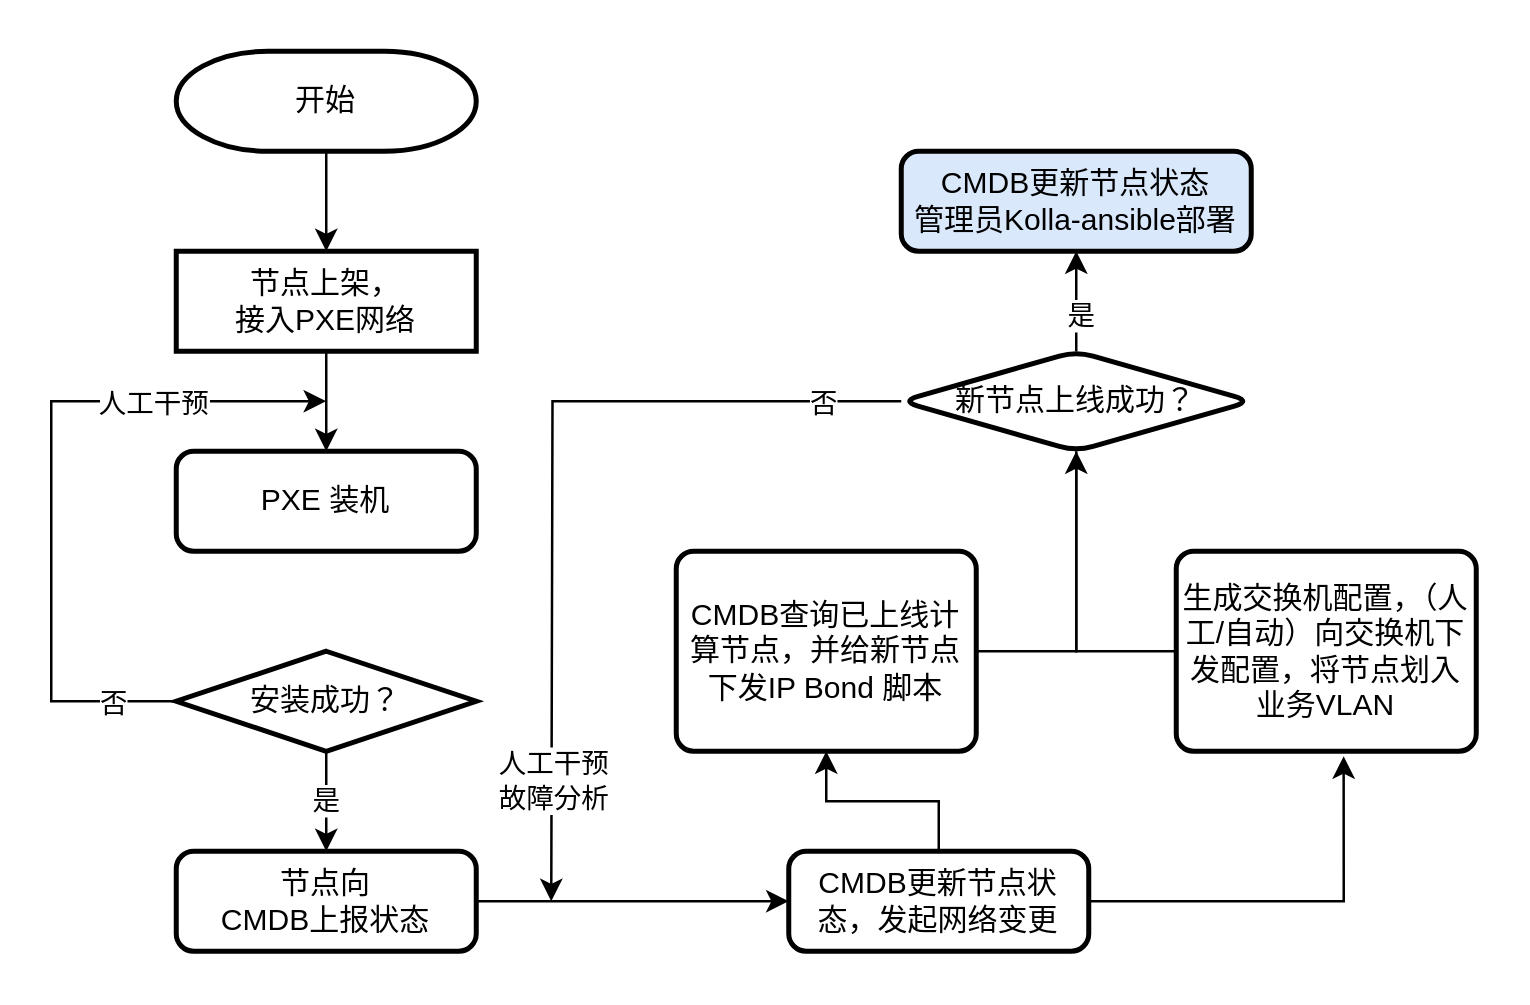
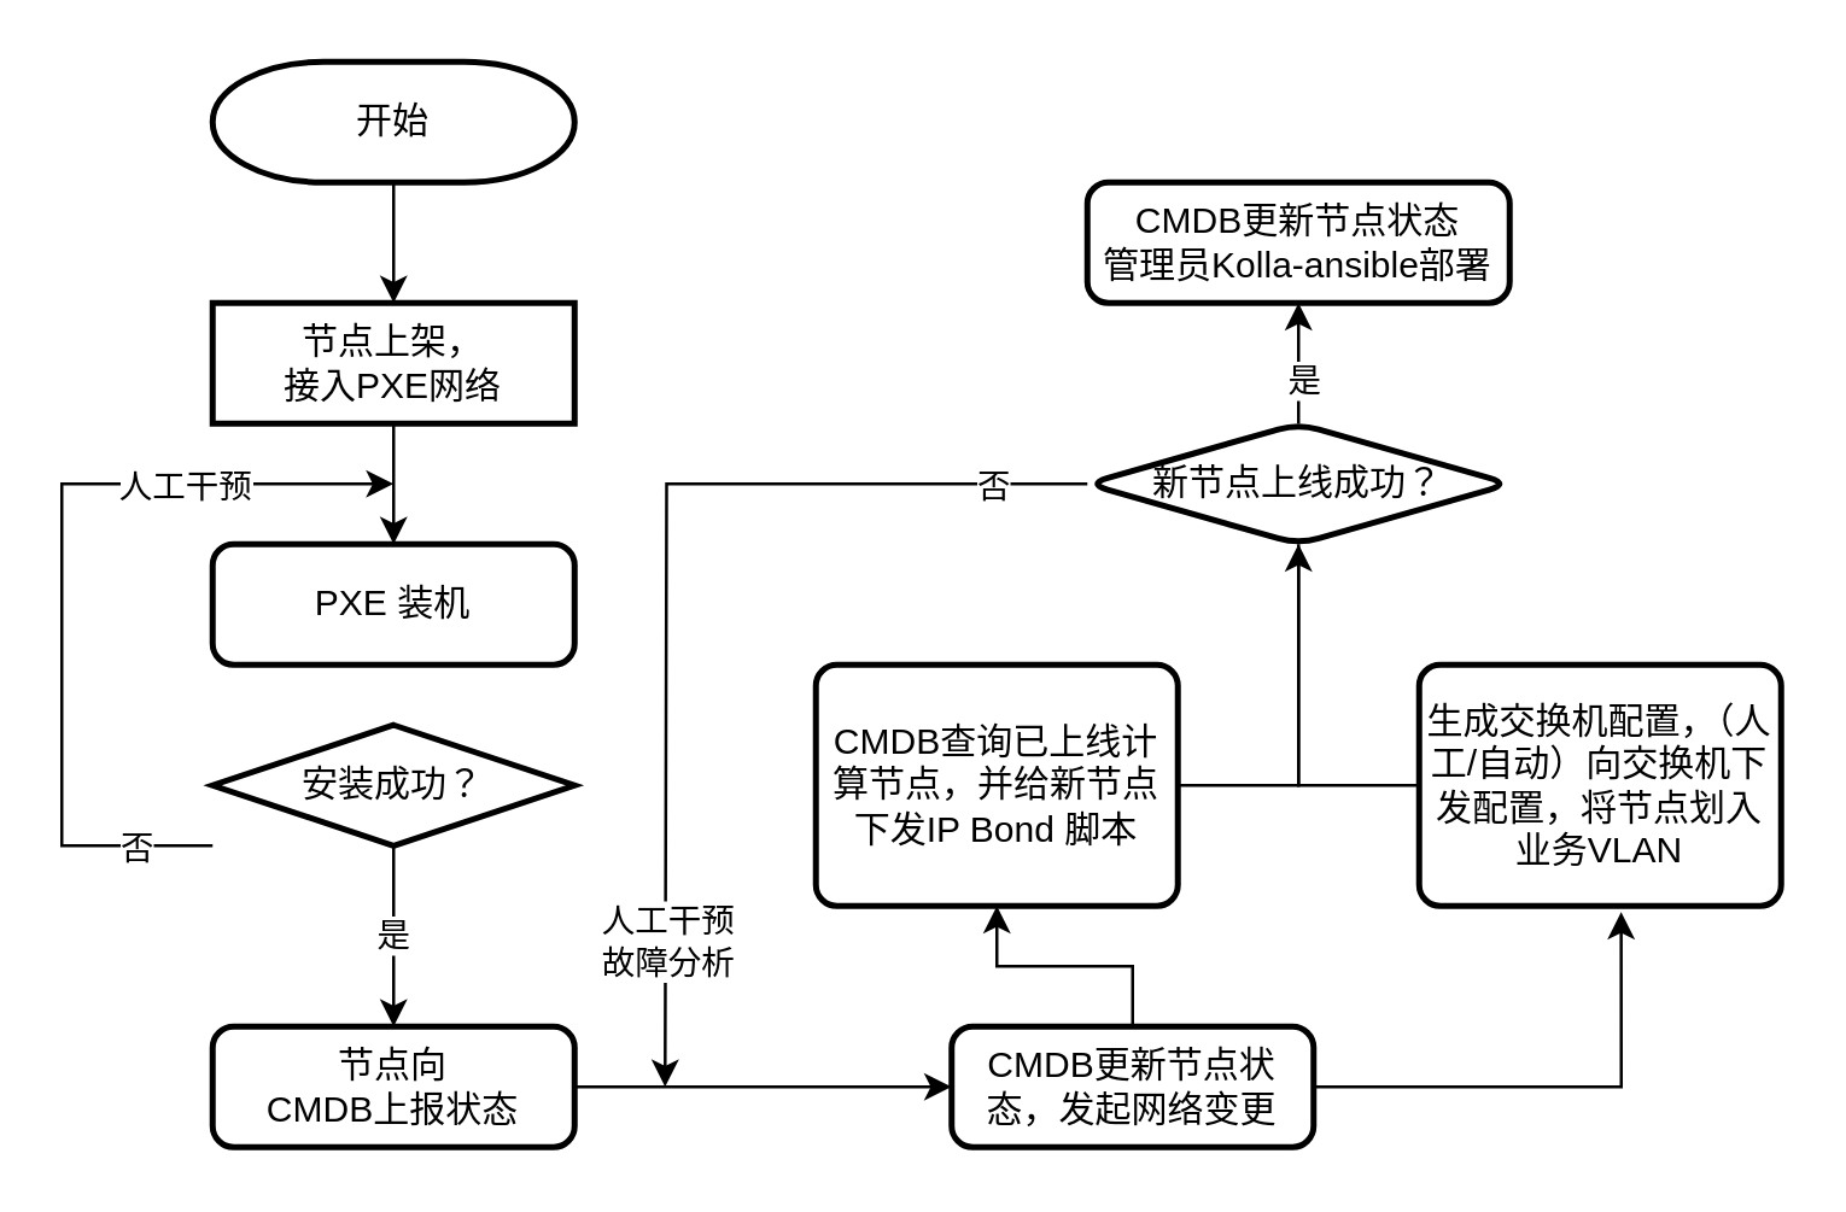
  <mxCell id="0" />
  <mxCell id="1" parent="0" />
  <mxCell id="2" value="" style="edgeStyle=orthogonalEdgeStyle;rounded=0;orthogonalLoop=1;jettySize=auto;html=1;" edge="1" parent="1" source="3" target="13"><mxGeometry relative="1" as="geometry" /></mxCell>
  <mxCell id="3" value="开始" style="strokeWidth=2;html=1;shape=mxgraph.flowchart.terminator;whiteSpace=wrap;" vertex="1" parent="1"><mxGeometry x="70" width="120" height="40" as="geometry" y="20" /></mxCell>
  <mxCell id="4" value="PXE 装机" style="rounded=1;whiteSpace=wrap;html=1;absoluteArcSize=1;arcSize=14;strokeWidth=2;" vertex="1" parent="1"><mxGeometry x="70" y="180" width="120" height="40" as="geometry" /></mxCell>
  <mxCell id="5" value="是" style="edgeStyle=orthogonalEdgeStyle;rounded=0;orthogonalLoop=1;jettySize=auto;html=1;" edge="1" parent="1" source="9" target="11"><mxGeometry relative="1" as="geometry" /></mxCell>
  <mxCell id="6" style="edgeStyle=orthogonalEdgeStyle;rounded=0;orthogonalLoop=1;jettySize=auto;html=1;" edge="1" parent="1" source="9"><mxGeometry relative="1" as="geometry"><mxPoint x="130" y="160" as="targetPoint" /><Array as="points"><mxPoint x="20" y="280" /><mxPoint x="20" y="160" /><mxPoint x="70" y="160" /></Array></mxGeometry></mxCell>
  <mxCell id="7" value="否" style="edgeLabel;html=1;align=center;verticalAlign=middle;resizable=0;points=[];" vertex="1" connectable="0" parent="6"><mxGeometry x="-0.893" y="3" relative="1" as="geometry"><mxPoint x="-11" y="-3" as="offset" /></mxGeometry></mxCell>
  <mxCell id="8" value="人工干预" style="edgeLabel;html=1;align=center;verticalAlign=middle;resizable=0;points=[];" vertex="1" connectable="0" parent="6"><mxGeometry x="0.293" y="-2" relative="1" as="geometry"><mxPoint x="29" y="-2" as="offset" /></mxGeometry></mxCell>
- <mxCell id="9" value="安装成功？" style="strokeWidth=2;html=1;shape=mxgraph.flowchart.decision;whiteSpace=wrap;" vertex="1" parent="1"><mxGeometry x="70" y="260" width="120" height="40" as="geometry" /></mxCell>
+ <mxCell id="9" value="安装成功？" style="strokeWidth=2;html=1;shape=mxgraph.flowchart.decision;whiteSpace=wrap;" vertex="1" parent="1"><mxGeometry x="70" y="240" width="120" height="40" as="geometry" /></mxCell>
  <mxCell id="10" value="" style="edgeStyle=orthogonalEdgeStyle;rounded=0;orthogonalLoop=1;jettySize=auto;html=1;" edge="1" parent="1" source="11" target="16"><mxGeometry relative="1" as="geometry" /></mxCell>
  <mxCell id="11" value="节点向&lt;br&gt;CMDB上报状态" style="rounded=1;whiteSpace=wrap;html=1;absoluteArcSize=1;arcSize=14;strokeWidth=2;" vertex="1" parent="1"><mxGeometry x="70" y="340" width="120" height="40" as="geometry" /></mxCell>
  <mxCell id="12" value="" style="edgeStyle=orthogonalEdgeStyle;rounded=0;orthogonalLoop=1;jettySize=auto;html=1;" edge="1" parent="1" source="13" target="4"><mxGeometry relative="1" as="geometry" /></mxCell>
  <mxCell id="13" value="节点上架，&lt;br&gt;接入PXE网络" style="whiteSpace=wrap;html=1;absoluteArcSize=1;arcSize=14;strokeWidth=2;rounded=0;" vertex="1" parent="1"><mxGeometry x="70" y="100" width="120" height="40" as="geometry" /></mxCell>
  <mxCell id="14" value="" style="edgeStyle=orthogonalEdgeStyle;rounded=0;orthogonalLoop=1;jettySize=auto;html=1;" edge="1" parent="1" source="16" target="20"><mxGeometry relative="1" as="geometry" /></mxCell>
  <mxCell id="15" style="edgeStyle=orthogonalEdgeStyle;rounded=0;orthogonalLoop=1;jettySize=auto;html=1;entryX=0.558;entryY=1.025;entryDx=0;entryDy=0;entryPerimeter=0;" edge="1" parent="1" source="16" target="18"><mxGeometry relative="1" as="geometry" /></mxCell>
  <mxCell id="16" value="CMDB更新节点状态，发起网络变更" style="rounded=1;whiteSpace=wrap;html=1;absoluteArcSize=1;arcSize=14;strokeWidth=2;" vertex="1" parent="1"><mxGeometry x="315" y="340" width="120" height="40" as="geometry" /></mxCell>
  <mxCell id="17" style="edgeStyle=orthogonalEdgeStyle;rounded=0;orthogonalLoop=1;jettySize=auto;html=1;" edge="1" parent="1" source="18"><mxGeometry relative="1" as="geometry"><mxPoint x="430" y="180" as="targetPoint" /><Array as="points"><mxPoint x="430" y="260" /></Array></mxGeometry></mxCell>
  <mxCell id="18" value="生成交换机配置，（人工/自动）向交换机下发配置，将节点划入业务VLAN" style="rounded=1;whiteSpace=wrap;html=1;absoluteArcSize=1;arcSize=14;strokeWidth=2;" vertex="1" parent="1"><mxGeometry x="470" y="220" width="120" height="80" as="geometry" /></mxCell>
  <mxCell id="19" style="edgeStyle=orthogonalEdgeStyle;rounded=0;orthogonalLoop=1;jettySize=auto;html=1;entryX=0.5;entryY=1;entryDx=0;entryDy=0;endArrow=none;" edge="1" parent="1" source="20" target="26"><mxGeometry relative="1" as="geometry"><mxPoint x="380" y="190" as="targetPoint" /><Array as="points"><mxPoint x="430" y="260" /></Array></mxGeometry></mxCell>
  <mxCell id="20" value="CMDB查询已上线计算节点，并给新节点下发IP Bond 脚本" style="rounded=1;whiteSpace=wrap;html=1;absoluteArcSize=1;arcSize=14;strokeWidth=2;" vertex="1" parent="1"><mxGeometry x="270" y="220" width="120" height="80" as="geometry" /></mxCell>
  <mxCell id="21" value="" style="edgeStyle=orthogonalEdgeStyle;rounded=0;orthogonalLoop=1;jettySize=auto;html=1;" edge="1" parent="1" source="26" target="27"><mxGeometry relative="1" as="geometry" /></mxCell>
  <mxCell id="22" value="是" style="edgeLabel;html=1;align=center;verticalAlign=middle;resizable=0;points=[];" vertex="1" connectable="0" parent="21"><mxGeometry x="-0.264" y="-1" relative="1" as="geometry"><mxPoint as="offset" /></mxGeometry></mxCell>
  <mxCell id="23" style="edgeStyle=orthogonalEdgeStyle;rounded=0;orthogonalLoop=1;jettySize=auto;html=1;" edge="1" parent="1" source="26"><mxGeometry relative="1" as="geometry"><mxPoint x="220" y="360" as="targetPoint" /></mxGeometry></mxCell>
  <mxCell id="24" value="否" style="edgeLabel;html=1;align=center;verticalAlign=middle;resizable=0;points=[];" vertex="1" connectable="0" parent="23"><mxGeometry x="-0.809" relative="1" as="geometry"><mxPoint as="offset" /></mxGeometry></mxCell>
  <mxCell id="25" value="人工干预&lt;br&gt;故障分析" style="edgeLabel;html=1;align=center;verticalAlign=middle;resizable=0;points=[];" vertex="1" connectable="0" parent="23"><mxGeometry x="0.715" relative="1" as="geometry"><mxPoint as="offset" /></mxGeometry></mxCell>
  <mxCell id="26" value="新节点上线成功？" style="rhombus;whiteSpace=wrap;html=1;rounded=1;strokeWidth=2;arcSize=14;" vertex="1" parent="1"><mxGeometry x="360" y="140" width="140" height="40" as="geometry" /></mxCell>
- <mxCell id="27" value="CMDB更新节点状态&lt;br&gt;管理员Kolla-ansible部署" style="rounded=1;whiteSpace=wrap;html=1;absoluteArcSize=1;arcSize=14;strokeWidth=2;fillColor=#dae8fc;" vertex="1" parent="1"><mxGeometry x="360" y="60" width="140" height="40" as="geometry" /></mxCell>
+ <mxCell id="27" value="CMDB更新节点状态&lt;br&gt;管理员Kolla-ansible部署" style="rounded=1;whiteSpace=wrap;html=1;absoluteArcSize=1;arcSize=14;strokeWidth=2;" vertex="1" parent="1"><mxGeometry x="360" y="60" width="140" height="40" as="geometry" /></mxCell>
